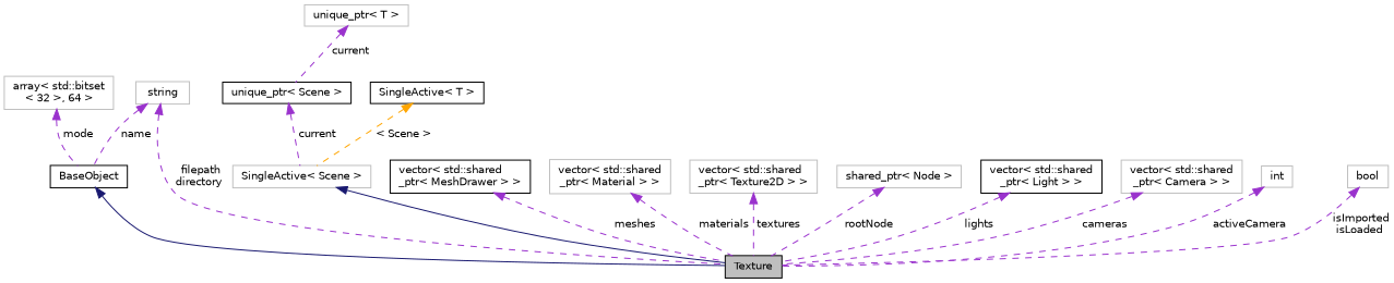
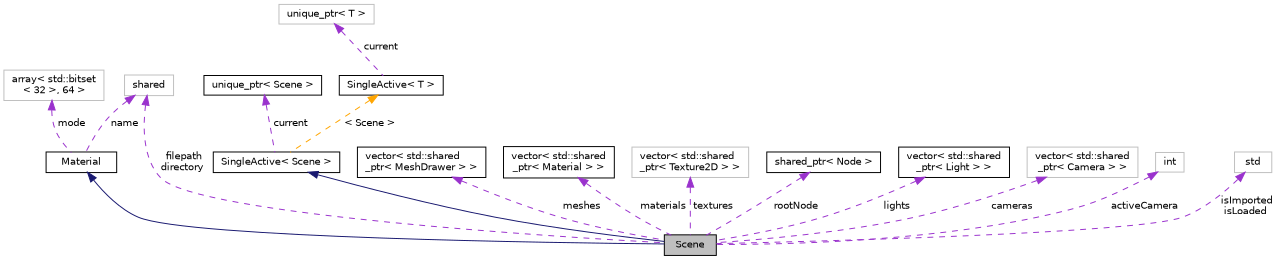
  digraph {
    rankdir=TB
    node [color=grey75 fillcolor=white fontname=Helvetica fontsize=10 shape=record style=filled]
    edge [color=darkorchid3 dir=back fontname=Helvetica fontsize=10 labelfontname=Helvetica labelfontsize=10 style=dashed]
-   n1 [color=black fillcolor=grey75 fontcolor=black height=0.2 label=Texture width=0.4]
-   n2 [color=black height=0.2 label=BaseObject width=0.4]
+   n1 [color=black fillcolor=grey75 fontcolor=black height=0.2 label=Scene width=0.4]
+   n2 [color=black height=0.2 label=Material width=0.4]
    n3 [height=0.2 label="array\< std::bitset\l\< 32 \>, 64 \>" width=0.4]
-   n4 [height=0.2 label=string width=0.4]
-   n5 [height=0.2 label="SingleActive\< Scene \>" width=0.4]
+   n4 [height=0.2 label=shared width=0.4]
+   n5 [color=black height=0.2 label="SingleActive\< Scene \>" width=0.4]
    n6 [color=black height=0.2 label="unique_ptr\< Scene \>" width=0.4]
    n7 [color=black height=0.2 label="SingleActive\< T \>" width=0.4]
    n8 [height=0.2 label="unique_ptr\< T \>" width=0.4]
    n9 [color=black height=0.2 label="vector\< std::shared\l_ptr\< MeshDrawer \> \>" width=0.4]
-   n10 [height=0.2 label="vector\< std::shared\l_ptr\< Material \> \>" width=0.4]
+   n10 [color=black height=0.2 label="vector\< std::shared\l_ptr\< Material \> \>" width=0.4]
    n11 [height=0.2 label="vector\< std::shared\l_ptr\< Texture2D \> \>" width=0.4]
-   n12 [height=0.2 label="shared_ptr\< Node \>" width=0.4]
+   n12 [color=black height=0.2 label="shared_ptr\< Node \>" width=0.4]
    n13 [color=black height=0.2 label="vector\< std::shared\l_ptr\< Light \> \>" width=0.4]
    n14 [height=0.2 label="vector\< std::shared\l_ptr\< Camera \> \>" width=0.4]
    n15 [height=0.2 label=int width=0.4]
-   n16 [height=0.2 label=bool width=0.4]
+   n16 [height=0.2 label=std width=0.4]
    n2 -> n1 [color=midnightblue style=solid]
    n3 -> n2 [label=" mode"]
    n4 -> n1 [label=" filepath\ndirectory"]
    n4 -> n2 [label=" name"]
    n5 -> n1 [color=midnightblue style=solid]
    n6 -> n5 [label=" current"]
    n7 -> n5 [color=orange label=" \< Scene \>"]
-   n8 -> n6 [label=" current"]
+   n8 -> n7 [label=" current"]
    n9 -> n1 [label=" meshes"]
    n10 -> n1 [label=" materials"]
    n11 -> n1 [label=" textures"]
    n12 -> n1 [label=" rootNode"]
    n13 -> n1 [label=" lights"]
    n14 -> n1 [label=" cameras"]
    n15 -> n1 [label=" activeCamera"]
    n16 -> n1 [label=" isImported\nisLoaded"]
  }
